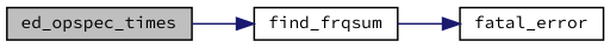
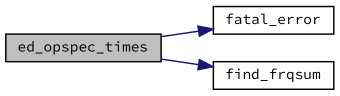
  digraph {
    fontname="Source Code Pro"
    rankdir=LR
    node [color=black fillcolor=white fontname="Source Code Pro" fontsize=10 shape=record style=filled]
    edge [color=midnightblue fontname="Source Code Pro" fontsize=10 labelfontname=Helvetica labelfontsize=10 style=solid]
    n1 [fillcolor=grey75 fontcolor=black height=0.2 label=ed_opspec_times width=0.4]
    n2 [height=0.2 label=fatal_error width=0.4]
    n3 [height=0.2 label=find_frqsum width=0.4]
-   n3 -> n2
+   n1 -> n2
    n1 -> n3
  }
